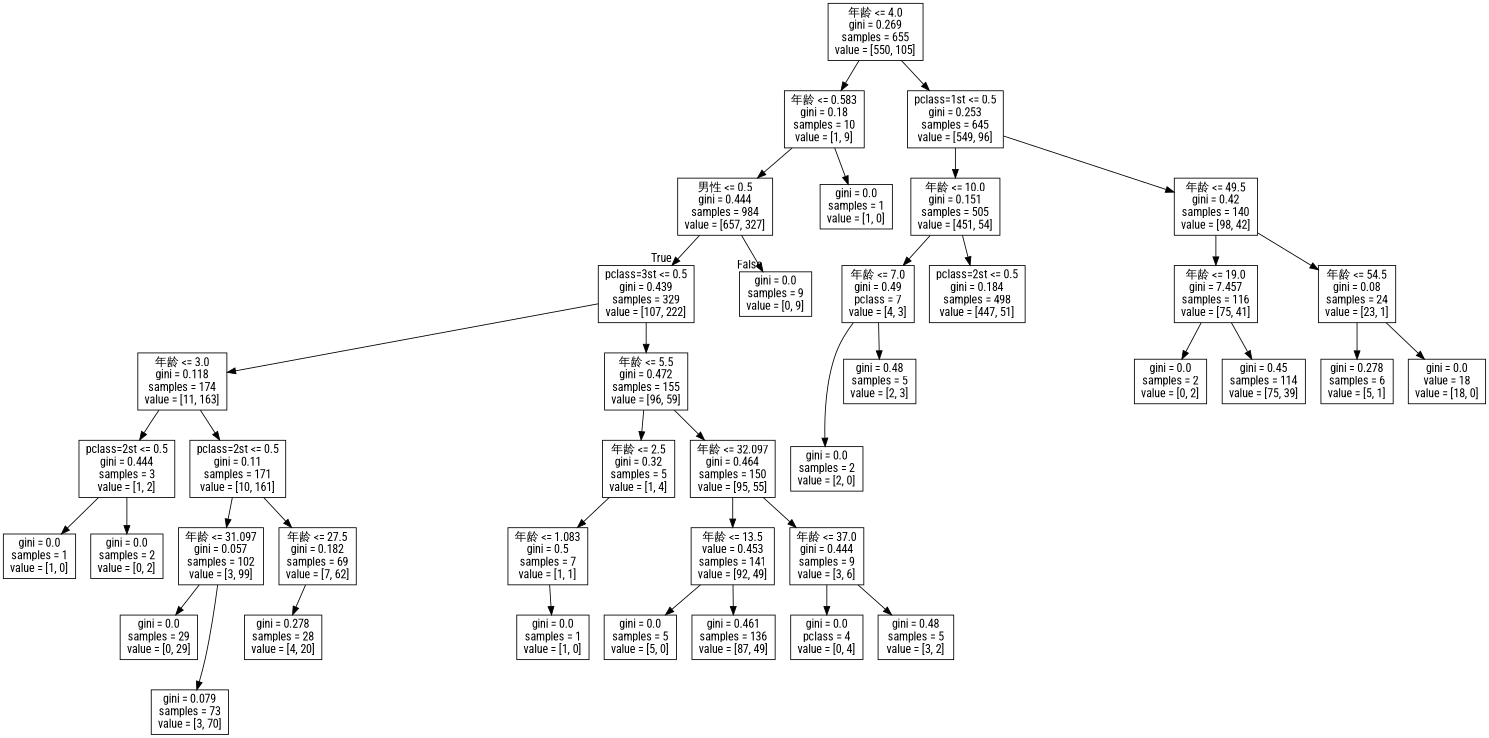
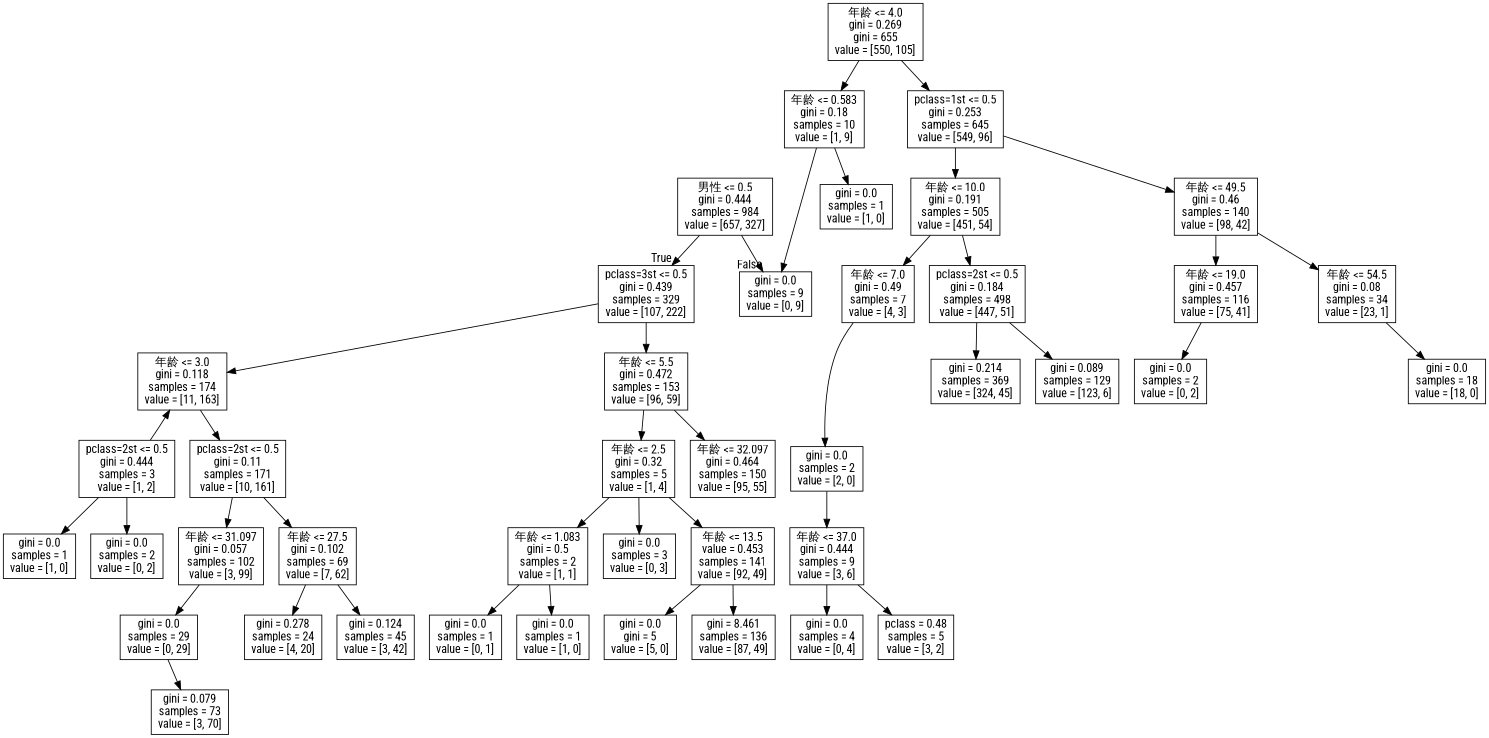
  digraph {
    fontname="Roboto Condensed"
    node [fontname="Roboto Condensed" shape=box]
    edge [fontname="Roboto Condensed"]
    n1 [label="男性 <= 0.5\ngini = 0.444\nsamples = 984\nvalue = [657, 327]"]
    n2 [label="pclass=3st <= 0.5\ngini = 0.439\nsamples = 329\nvalue = [107, 222]"]
    n3 [label="gini = 0.0\nsamples = 9\nvalue = [0, 9]"]
    n4 [label="年龄 <= 3.0\ngini = 0.118\nsamples = 174\nvalue = [11, 163]"]
-   n5 [label="年龄 <= 5.5\ngini = 0.472\nsamples = 155\nvalue = [96, 59]"]
-   n6 [label="年龄 <= 4.0\ngini = 0.269\nsamples = 655\nvalue = [550, 105]"]
+   n5 [label="年龄 <= 5.5\ngini = 0.472\nsamples = 153\nvalue = [96, 59]"]
+   n6 [label="年龄 <= 4.0\ngini = 0.269\ngini = 655\nvalue = [550, 105]"]
    n7 [label="年龄 <= 0.583\ngini = 0.18\nsamples = 10\nvalue = [1, 9]"]
    n8 [label="pclass=1st <= 0.5\ngini = 0.253\nsamples = 645\nvalue = [549, 96]"]
    n9 [label="pclass=2st <= 0.5\ngini = 0.444\nsamples = 3\nvalue = [1, 2]"]
    n10 [label="pclass=2st <= 0.5\ngini = 0.11\nsamples = 171\nvalue = [10, 161]"]
    n11 [label="年龄 <= 2.5\ngini = 0.32\nsamples = 5\nvalue = [1, 4]"]
    n12 [label="年龄 <= 32.097\ngini = 0.464\nsamples = 150\nvalue = [95, 55]"]
    n13 [label="gini = 0.0\nsamples = 1\nvalue = [1, 0]"]
    n14 [label="gini = 0.0\nsamples = 2\nvalue = [0, 2]"]
    n15 [label="年龄 <= 31.097\ngini = 0.057\nsamples = 102\nvalue = [3, 99]"]
-   n16 [label="年龄 <= 27.5\ngini = 0.182\nsamples = 69\nvalue = [7, 62]"]
+   n16 [label="年龄 <= 27.5\ngini = 0.102\nsamples = 69\nvalue = [7, 62]"]
    n17 [label="gini = 0.0\nsamples = 29\nvalue = [0, 29]"]
    n18 [label="gini = 0.079\nsamples = 73\nvalue = [3, 70]"]
-   n19 [label="gini = 0.278\nsamples = 28\nvalue = [4, 20]"]
-   n21 [label="年龄 <= 1.083\ngini = 0.5\nsamples = 7\nvalue = [1, 1]"]
+   n19 [label="gini = 0.278\nsamples = 24\nvalue = [4, 20]"]
+   n20 [label="gini = 0.124\nsamples = 45\nvalue = [3, 42]"]
+   n21 [label="年龄 <= 1.083\ngini = 0.5\nsamples = 2\nvalue = [1, 1]"]
+   n22 [label="gini = 0.0\nsamples = 3\nvalue = [0, 3]"]
    n23 [label="年龄 <= 13.5\nvalue = 0.453\nsamples = 141\nvalue = [92, 49]"]
    n24 [label="年龄 <= 37.0\ngini = 0.444\nsamples = 9\nvalue = [3, 6]"]
+   n25 [label="gini = 0.0\nsamples = 1\nvalue = [0, 1]"]
    n26 [label="gini = 0.0\nsamples = 1\nvalue = [1, 0]"]
-   n27 [label="gini = 0.0\nsamples = 5\nvalue = [5, 0]"]
-   n28 [label="gini = 0.461\nsamples = 136\nvalue = [87, 49]"]
-   n29 [label="gini = 0.0\npclass = 4\nvalue = [0, 4]"]
-   n30 [label="gini = 0.48\nsamples = 5\nvalue = [3, 2]"]
+   n27 [label="gini = 0.0\ngini = 5\nvalue = [5, 0]"]
+   n28 [label="gini = 8.461\nsamples = 136\nvalue = [87, 49]"]
+   n29 [label="gini = 0.0\nsamples = 4\nvalue = [0, 4]"]
+   n30 [label="pclass = 0.48\nsamples = 5\nvalue = [3, 2]"]
    n31 [label="gini = 0.0\nsamples = 1\nvalue = [1, 0]"]
-   n32 [label="年龄 <= 10.0\ngini = 0.151\nsamples = 505\nvalue = [451, 54]"]
-   n33 [label="年龄 <= 49.5\ngini = 0.42\nsamples = 140\nvalue = [98, 42]"]
-   n34 [label="年龄 <= 7.0\ngini = 0.49\npclass = 7\nvalue = [4, 3]"]
+   n32 [label="年龄 <= 10.0\ngini = 0.191\nsamples = 505\nvalue = [451, 54]"]
+   n33 [label="年龄 <= 49.5\ngini = 0.46\nsamples = 140\nvalue = [98, 42]"]
+   n34 [label="年龄 <= 7.0\ngini = 0.49\nsamples = 7\nvalue = [4, 3]"]
    n35 [label="pclass=2st <= 0.5\ngini = 0.184\nsamples = 498\nvalue = [447, 51]"]
-   n36 [label="年龄 <= 19.0\ngini = 7.457\nsamples = 116\nvalue = [75, 41]"]
-   n37 [label="年龄 <= 54.5\ngini = 0.08\nsamples = 24\nvalue = [23, 1]"]
+   n36 [label="年龄 <= 19.0\ngini = 0.457\nsamples = 116\nvalue = [75, 41]"]
+   n37 [label="年龄 <= 54.5\ngini = 0.08\nsamples = 34\nvalue = [23, 1]"]
    n38 [label="gini = 0.0\nsamples = 2\nvalue = [2, 0]"]
-   n39 [label="gini = 0.48\nsamples = 5\nvalue = [2, 3]"]
+   n40 [label="gini = 0.214\nsamples = 369\nvalue = [324, 45]"]
+   n41 [label="gini = 0.089\nsamples = 129\nvalue = [123, 6]"]
    n42 [label="gini = 0.0\nsamples = 2\nvalue = [0, 2]"]
-   n43 [label="gini = 0.45\nsamples = 114\nvalue = [75, 39]"]
-   n44 [label="gini = 0.278\nsamples = 6\nvalue = [5, 1]"]
-   n45 [label="gini = 0.0\nvalue = 18\nvalue = [18, 0]"]
+   n45 [label="gini = 0.0\nsamples = 18\nvalue = [18, 0]"]
    n1 -> n2 [headlabel=True labelangle=45 labeldistance=2.5]
    n1 -> n3 [headlabel=False labelangle=-45 labeldistance=2.5]
    n2 -> n4
    n2 -> n5
-   n4 -> n9
+   n9 -> n4
    n4 -> n10
    n5 -> n11
    n5 -> n12
    n6 -> n7
    n6 -> n8
-   n7 -> n1
+   n7 -> n3
    n7 -> n31
    n8 -> n32
    n8 -> n33
    n9 -> n13
    n9 -> n14
    n10 -> n15
    n10 -> n16
    n11 -> n21
-   n12 -> n23
-   n12 -> n24
+   n11 -> n22
+   n11 -> n23
+   n38 -> n24
    n15 -> n17
-   n15 -> n18
+   n17 -> n18
    n16 -> n19
+   n16 -> n20
+   n21 -> n25
    n21 -> n26
    n23 -> n27
    n23 -> n28
    n24 -> n29
    n24 -> n30
    n32 -> n34
    n32 -> n35
    n33 -> n36
    n33 -> n37
    n34 -> n38
-   n34 -> n39
+   n35 -> n40
+   n35 -> n41
    n36 -> n42
-   n36 -> n43
-   n37 -> n44
    n37 -> n45
  }
